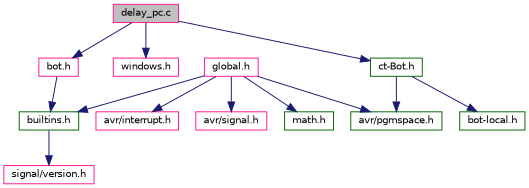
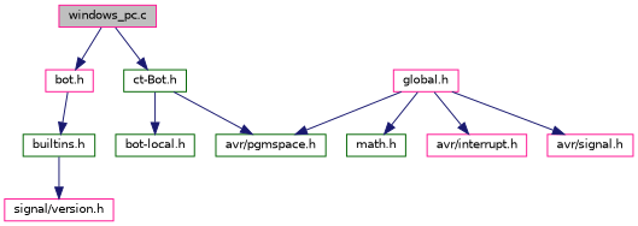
  digraph {
    node [color=deeppink fillcolor=white fontname=Helvetica fontsize=10 shape=record style=filled]
    edge [color=midnightblue fontname=Helvetica fontsize=10 labelfontname=Helvetica labelfontsize=10 style=solid]
-   n1 [fillcolor=grey75 fontcolor=black height=0.2 label="delay_pc.c" width=0.4]
+   n1 [fillcolor=grey75 fontcolor=black height=0.2 label="windows_pc.c" width=0.4]
    n2 [color=darkgreen height=0.2 label="ct-Bot.h" width=0.4]
    n3 [height=0.2 label="bot.h" width=0.4]
-   n4 [height=0.2 label="windows.h" width=0.4]
    n5 [color=darkgreen height=0.2 label="bot-local.h" width=0.4]
    n6 [color=darkgreen height=0.2 label="avr/pgmspace.h" width=0.4]
    n7 [color=darkgreen height=0.2 label="builtins.h" width=0.4]
    n8 [height=0.2 label="global.h" width=0.4]
    n9 [color=darkgreen height=0.2 label="math.h" width=0.4]
    n10 [height=0.2 label="avr/interrupt.h" width=0.4]
    n11 [height=0.2 label="avr/signal.h" width=0.4]
    n12 [height=0.2 label="signal/version.h" width=0.4]
    n1 -> n2
    n1 -> n3
-   n1 -> n4
    n2 -> n5
    n2 -> n6
    n3 -> n7
    n7 -> n12
    n8 -> n6
-   n8 -> n7
    n8 -> n9
    n8 -> n10
    n8 -> n11
  }
